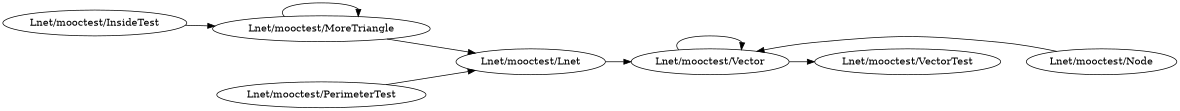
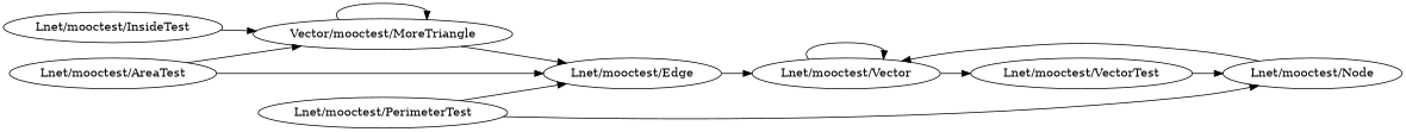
  digraph {
    rankdir=LR
-   "Lnet/mooctest/MoreTriangle"
-   "Lnet/mooctest/Edge" [label="Lnet/mooctest/Lnet"]
+   "Lnet/mooctest/MoreTriangle" [label="Vector/mooctest/MoreTriangle"]
+   "Lnet/mooctest/Edge"
    "Lnet/mooctest/Node"
    "Lnet/mooctest/Vector"
    "Lnet/mooctest/VectorTest"
    "Lnet/mooctest/PerimeterTest"
    "Lnet/mooctest/InsideTest"
+   "Lnet/mooctest/AreaTest"
    "Lnet/mooctest/MoreTriangle" -> "Lnet/mooctest/MoreTriangle"
    "Lnet/mooctest/MoreTriangle" -> "Lnet/mooctest/Edge"
    "Lnet/mooctest/Edge" -> "Lnet/mooctest/Vector"
    "Lnet/mooctest/Node" -> "Lnet/mooctest/Vector"
    "Lnet/mooctest/Vector" -> "Lnet/mooctest/Vector"
    "Lnet/mooctest/Vector" -> "Lnet/mooctest/VectorTest"
+   "Lnet/mooctest/VectorTest" -> "Lnet/mooctest/Node"
    "Lnet/mooctest/PerimeterTest" -> "Lnet/mooctest/Edge"
+   "Lnet/mooctest/PerimeterTest" -> "Lnet/mooctest/Node"
    "Lnet/mooctest/InsideTest" -> "Lnet/mooctest/MoreTriangle"
+   "Lnet/mooctest/AreaTest" -> "Lnet/mooctest/MoreTriangle"
+   "Lnet/mooctest/AreaTest" -> "Lnet/mooctest/Edge"
  }
